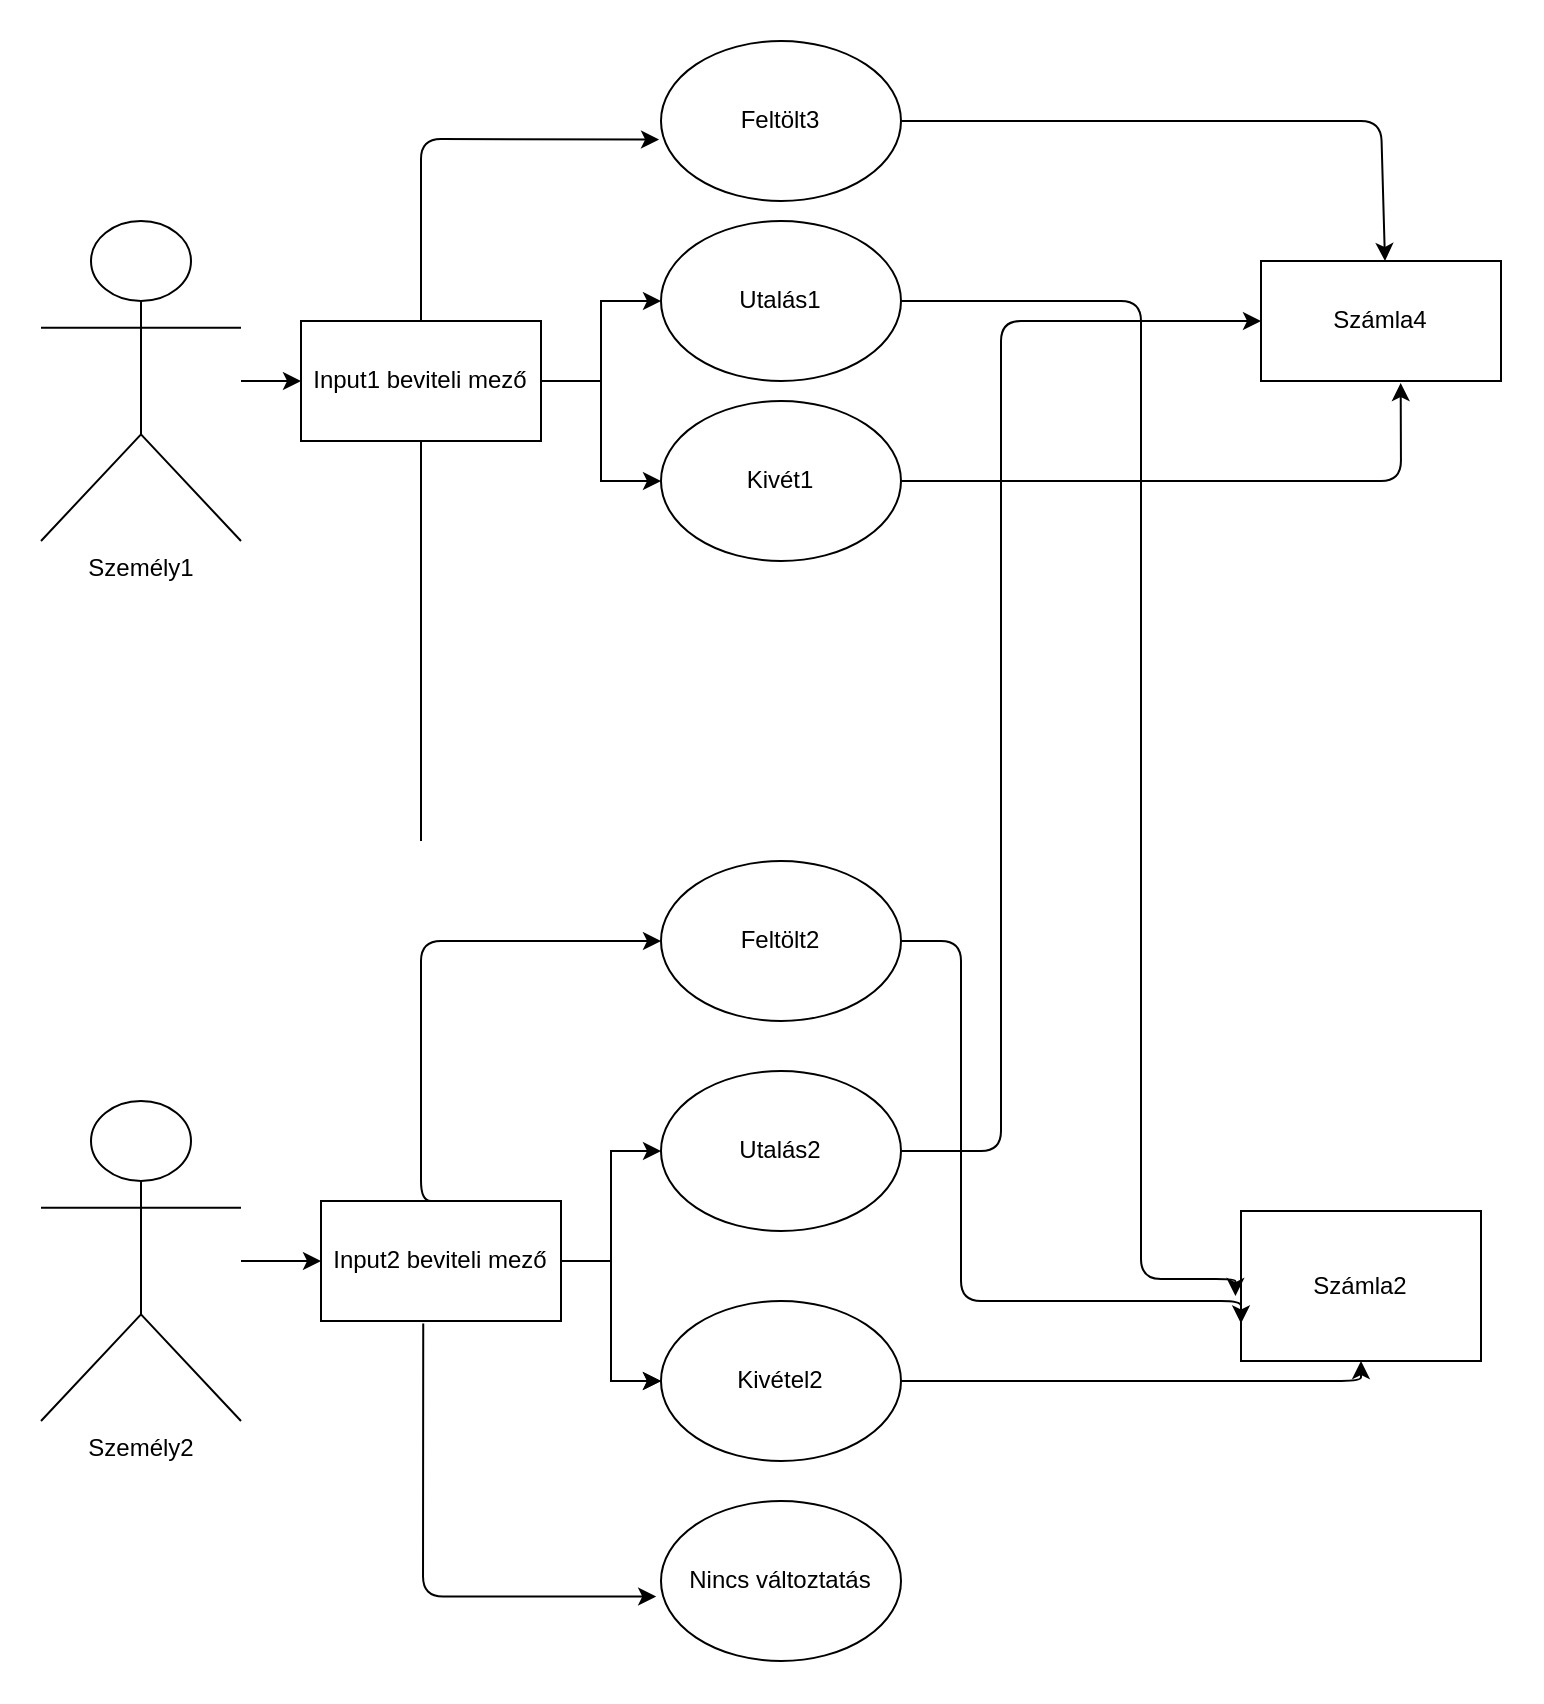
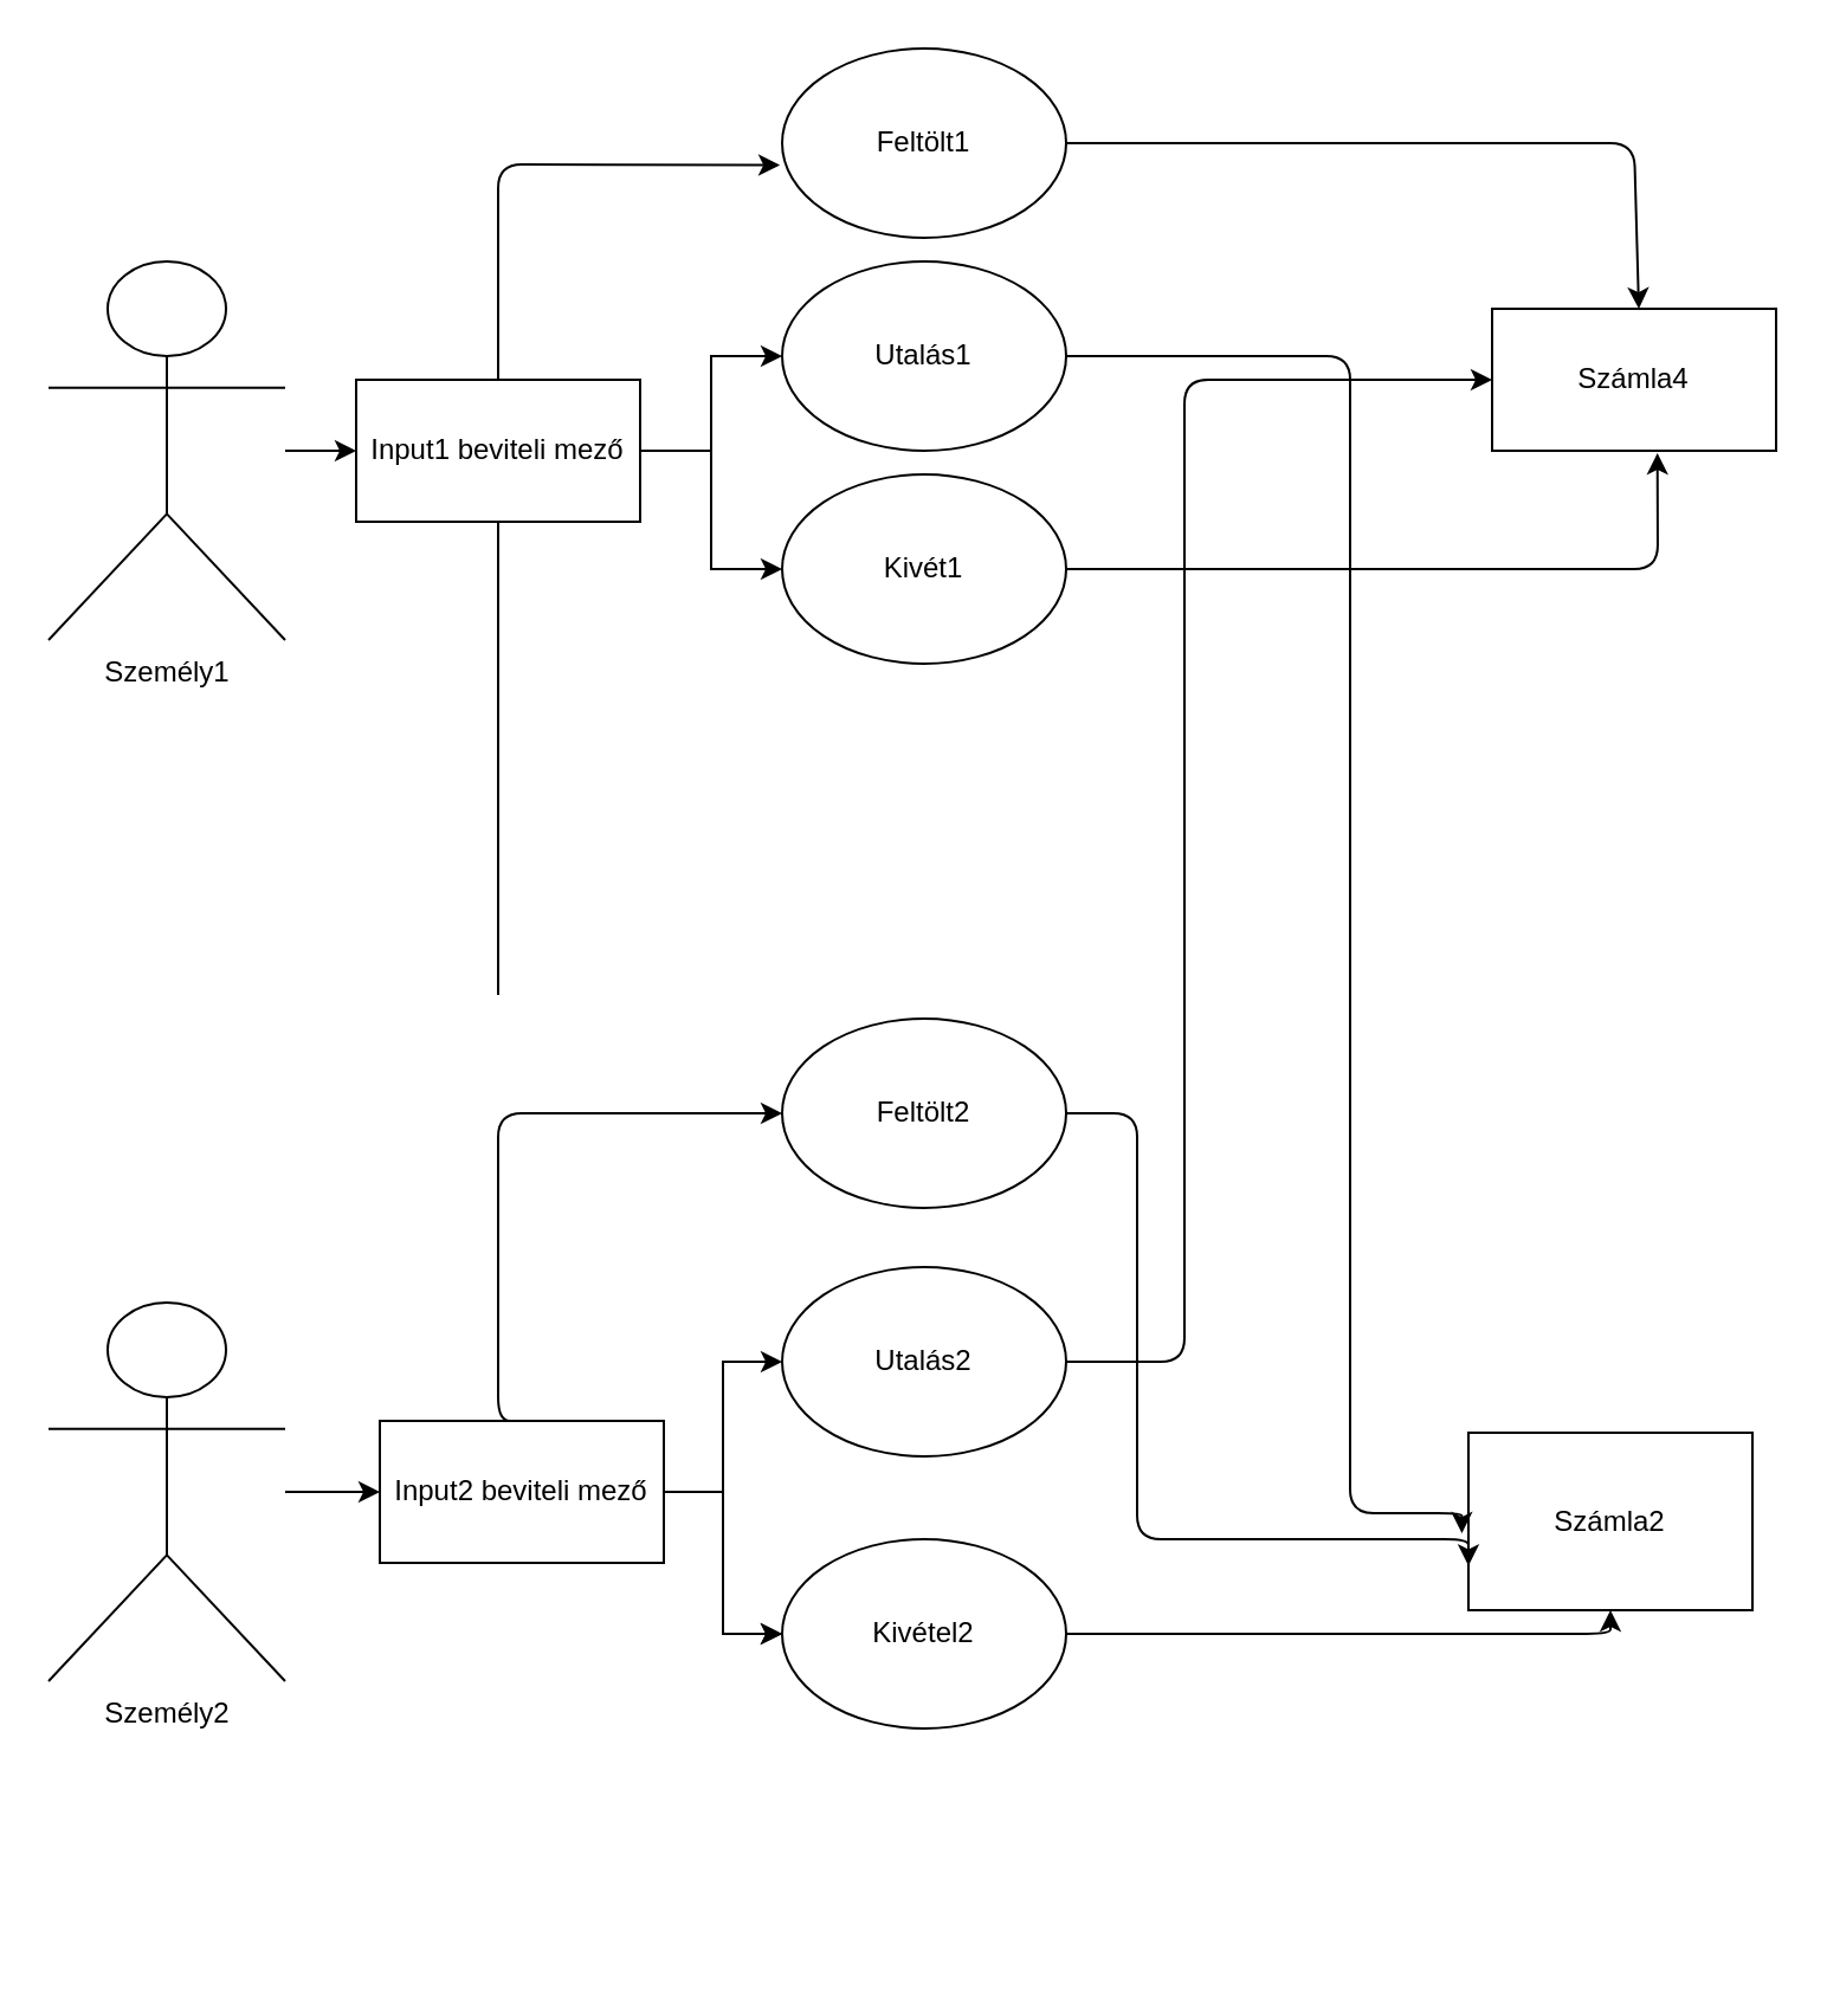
  <mxCell id="0" />
  <mxCell id="1" parent="0" />
  <mxCell id="2" value="Személy1" style="shape=umlActor;verticalLabelPosition=bottom;verticalAlign=top;html=1;outlineConnect=0;" vertex="1" parent="1"><mxGeometry x="20" y="110" width="100" height="160" as="geometry" /></mxCell>
  <mxCell id="3" value="" style="edgeStyle=orthogonalEdgeStyle;rounded=0;orthogonalLoop=1;jettySize=auto;html=1;" edge="1" parent="1" source="4" target="10"><mxGeometry relative="1" as="geometry" /></mxCell>
  <mxCell id="4" value="Input1 beviteli mező" style="rounded=0;whiteSpace=wrap;html=1;" vertex="1" parent="1"><mxGeometry x="150" y="160" width="120" height="60" as="geometry" /></mxCell>
  <mxCell id="5" value="Személy2" style="shape=umlActor;verticalLabelPosition=bottom;verticalAlign=top;html=1;outlineConnect=0;" vertex="1" parent="1"><mxGeometry x="20" y="550" width="100" height="160" as="geometry" /></mxCell>
  <mxCell id="6" value="" style="edgeStyle=orthogonalEdgeStyle;rounded=0;orthogonalLoop=1;jettySize=auto;html=1;" edge="1" parent="1" source="8" target="13"><mxGeometry relative="1" as="geometry" /></mxCell>
  <mxCell id="7" value="" style="edgeStyle=orthogonalEdgeStyle;rounded=0;orthogonalLoop=1;jettySize=auto;html=1;" edge="1" parent="1" source="8" target="13"><mxGeometry relative="1" as="geometry" /></mxCell>
  <mxCell id="8" value="Input2 beviteli mező" style="rounded=0;whiteSpace=wrap;html=1;" vertex="1" parent="1"><mxGeometry x="160" y="600" width="120" height="60" as="geometry" /></mxCell>
  <mxCell id="9" value="Utalás1" style="ellipse;whiteSpace=wrap;html=1;" vertex="1" parent="1"><mxGeometry x="330" y="110" width="120" height="80" as="geometry" /></mxCell>
  <mxCell id="10" value="Kivét1" style="ellipse;whiteSpace=wrap;html=1;" vertex="1" parent="1"><mxGeometry x="330" y="200" width="120" height="80" as="geometry" /></mxCell>
  <mxCell id="11" value="Feltölt2" style="ellipse;whiteSpace=wrap;html=1;" vertex="1" parent="1"><mxGeometry x="330" y="430" width="120" height="80" as="geometry" /></mxCell>
  <mxCell id="12" value="Utalás2" style="ellipse;whiteSpace=wrap;html=1;" vertex="1" parent="1"><mxGeometry x="330" y="535" width="120" height="80" as="geometry" /></mxCell>
  <mxCell id="13" value="Kivétel2" style="ellipse;whiteSpace=wrap;html=1;" vertex="1" parent="1"><mxGeometry x="330" y="650" width="120" height="80" as="geometry" /></mxCell>
- <mxCell id="14" value="Nincs változtatás" style="ellipse;whiteSpace=wrap;html=1;" vertex="1" parent="1"><mxGeometry x="330" y="750" width="120" height="80" as="geometry" /></mxCell>
- <mxCell id="15" value="Feltölt3" style="ellipse;whiteSpace=wrap;html=1;" vertex="1" parent="1"><mxGeometry x="330" y="20" width="120" height="80" as="geometry" /></mxCell>
+ <mxCell id="15" value="Feltölt1" style="ellipse;whiteSpace=wrap;html=1;" vertex="1" parent="1"><mxGeometry x="330" y="20" width="120" height="80" as="geometry" /></mxCell>
  <mxCell id="16" value="Számla4" style="rounded=0;whiteSpace=wrap;html=1;" vertex="1" parent="1"><mxGeometry x="630" y="130" width="120" height="60" as="geometry" /></mxCell>
  <mxCell id="17" value="Számla2" style="rounded=0;whiteSpace=wrap;html=1;" vertex="1" parent="1"><mxGeometry x="620" y="605" width="120" height="75" as="geometry" /></mxCell>
  <mxCell id="18" value="" style="endArrow=classic;html=1;" edge="1" parent="1" source="2" target="4"><mxGeometry width="50" height="50" relative="1" as="geometry"><mxPoint x="160" y="180" as="sourcePoint" /><mxPoint x="180" y="171" as="targetPoint" /><Array as="points" /></mxGeometry></mxCell>
  <mxCell id="19" value="" style="endArrow=classic;html=1;exitX=0.5;exitY=0;exitDx=0;exitDy=0;entryX=-0.008;entryY=0.616;entryDx=0;entryDy=0;entryPerimeter=0;" edge="1" parent="1" source="4" target="15"><mxGeometry width="50" height="50" relative="1" as="geometry"><mxPoint x="260" y="230" as="sourcePoint" /><mxPoint x="240" y="0" as="targetPoint" /><Array as="points"><mxPoint x="210" y="69" /></Array></mxGeometry></mxCell>
  <mxCell id="20" value="" style="endArrow=classic;html=1;exitX=1;exitY=0.5;exitDx=0;exitDy=0;" edge="1" parent="1" source="15"><mxGeometry width="50" height="50" relative="1" as="geometry"><mxPoint x="260" y="230" as="sourcePoint" /><mxPoint x="692" y="130" as="targetPoint" /><Array as="points"><mxPoint x="690" y="60" /></Array></mxGeometry></mxCell>
  <mxCell id="21" value="" style="edgeStyle=orthogonalEdgeStyle;rounded=0;orthogonalLoop=1;jettySize=auto;html=1;entryX=0;entryY=0.5;entryDx=0;entryDy=0;exitX=1;exitY=0.5;exitDx=0;exitDy=0;" edge="1" parent="1" source="4" target="9"><mxGeometry relative="1" as="geometry"><mxPoint x="269.94" y="169.999" as="sourcePoint" /><mxPoint x="329.94" y="219.999" as="targetPoint" /></mxGeometry></mxCell>
  <mxCell id="22" value="" style="edgeStyle=segmentEdgeStyle;endArrow=classic;html=1;entryX=-0.023;entryY=0.567;entryDx=0;entryDy=0;entryPerimeter=0;" edge="1" parent="1" target="17"><mxGeometry width="50" height="50" relative="1" as="geometry"><mxPoint x="450" y="150" as="sourcePoint" /><mxPoint x="570" y="650" as="targetPoint" /><Array as="points"><mxPoint x="570" y="150" /><mxPoint x="570" y="639" /></Array></mxGeometry></mxCell>
  <mxCell id="23" value="" style="endArrow=classic;html=1;exitX=1;exitY=0.5;exitDx=0;exitDy=0;entryX=0.582;entryY=1.017;entryDx=0;entryDy=0;entryPerimeter=0;" edge="1" parent="1" source="10" target="16"><mxGeometry width="50" height="50" relative="1" as="geometry"><mxPoint x="490" y="260" as="sourcePoint" /><mxPoint x="710" y="240" as="targetPoint" /><Array as="points"><mxPoint x="700" y="240" /></Array></mxGeometry></mxCell>
  <mxCell id="24" value="" style="endArrow=none;html=1;exitX=0.5;exitY=1;exitDx=0;exitDy=0;" edge="1" parent="1" source="4"><mxGeometry width="50" height="50" relative="1" as="geometry"><mxPoint x="380" y="230" as="sourcePoint" /><mxPoint x="210" y="420" as="targetPoint" /></mxGeometry></mxCell>
  <mxCell id="25" value="" style="endArrow=classic;html=1;entryX=0;entryY=0.5;entryDx=0;entryDy=0;" edge="1" parent="1" source="5" target="8"><mxGeometry width="50" height="50" relative="1" as="geometry"><mxPoint x="380" y="630" as="sourcePoint" /><mxPoint x="170" y="580" as="targetPoint" /></mxGeometry></mxCell>
  <mxCell id="26" value="" style="edgeStyle=segmentEdgeStyle;endArrow=classic;html=1;entryX=0;entryY=0.5;entryDx=0;entryDy=0;exitX=0.5;exitY=0;exitDx=0;exitDy=0;" edge="1" parent="1" source="8" target="11"><mxGeometry width="50" height="50" relative="1" as="geometry"><mxPoint x="210" y="540" as="sourcePoint" /><mxPoint x="290" y="450" as="targetPoint" /><Array as="points"><mxPoint x="210" y="470" /></Array></mxGeometry></mxCell>
  <mxCell id="27" value="" style="edgeStyle=segmentEdgeStyle;endArrow=classic;html=1;entryX=0;entryY=0.75;entryDx=0;entryDy=0;" edge="1" parent="1" source="11" target="17"><mxGeometry width="50" height="50" relative="1" as="geometry"><mxPoint x="450" y="466" as="sourcePoint" /><mxPoint x="540" y="650" as="targetPoint" /><Array as="points"><mxPoint x="480" y="470" /><mxPoint x="480" y="650" /></Array></mxGeometry></mxCell>
  <mxCell id="28" value="" style="edgeStyle=orthogonalEdgeStyle;rounded=0;orthogonalLoop=1;jettySize=auto;html=1;exitX=1;exitY=0.5;exitDx=0;exitDy=0;entryX=0;entryY=0.5;entryDx=0;entryDy=0;" edge="1" parent="1" source="8" target="12"><mxGeometry relative="1" as="geometry"><mxPoint x="290" y="645.034" as="sourcePoint" /><mxPoint x="340" y="680" as="targetPoint" /></mxGeometry></mxCell>
  <mxCell id="29" value="" style="edgeStyle=segmentEdgeStyle;endArrow=classic;html=1;entryX=0;entryY=0.5;entryDx=0;entryDy=0;" edge="1" parent="1" target="16"><mxGeometry width="50" height="50" relative="1" as="geometry"><mxPoint x="450" y="575" as="sourcePoint" /><mxPoint x="500" y="100" as="targetPoint" /><Array as="points"><mxPoint x="500" y="575" /><mxPoint x="500" y="160" /></Array></mxGeometry></mxCell>
  <mxCell id="30" value="" style="edgeStyle=segmentEdgeStyle;endArrow=classic;html=1;entryX=0.5;entryY=1;entryDx=0;entryDy=0;" edge="1" parent="1" source="13" target="17"><mxGeometry width="50" height="50" relative="1" as="geometry"><mxPoint x="450" y="670" as="sourcePoint" /><mxPoint x="500" y="620" as="targetPoint" /><Array as="points"><mxPoint x="680" y="690" /></Array></mxGeometry></mxCell>
- <mxCell id="31" value="" style="edgeStyle=elbowEdgeStyle;elbow=horizontal;endArrow=classic;html=1;exitX=0.426;exitY=1.021;exitDx=0;exitDy=0;exitPerimeter=0;entryX=-0.02;entryY=0.597;entryDx=0;entryDy=0;entryPerimeter=0;" edge="1" parent="1" source="8" target="14"><mxGeometry width="50" height="50" relative="1" as="geometry"><mxPoint x="370" y="720" as="sourcePoint" /><mxPoint x="420" y="670" as="targetPoint" /><Array as="points"><mxPoint x="211" y="750" /></Array></mxGeometry></mxCell>
